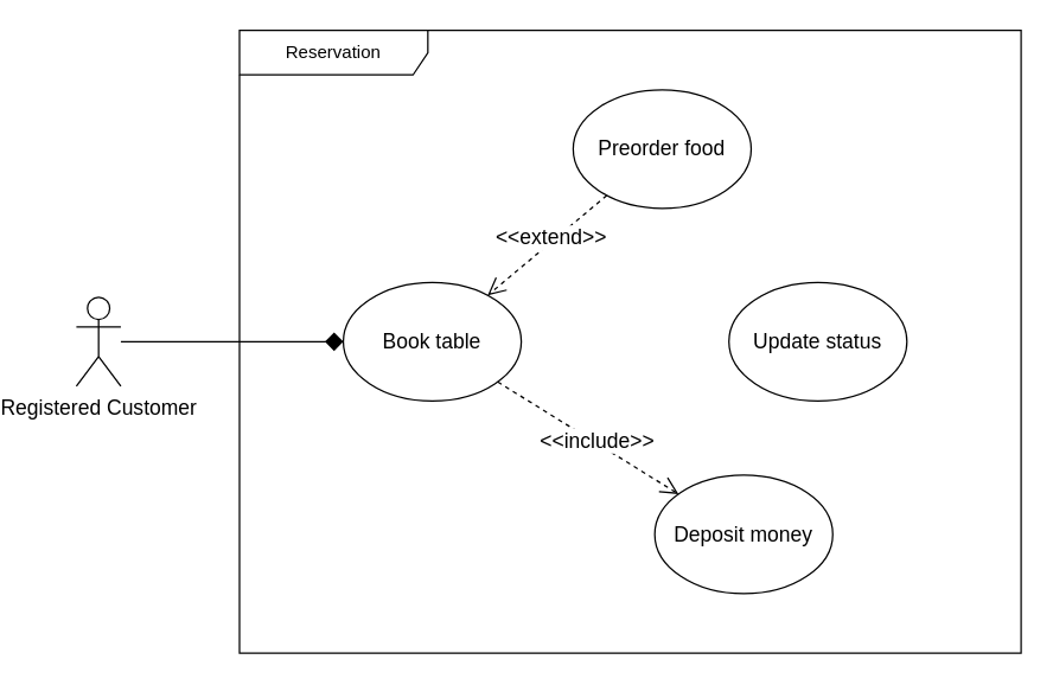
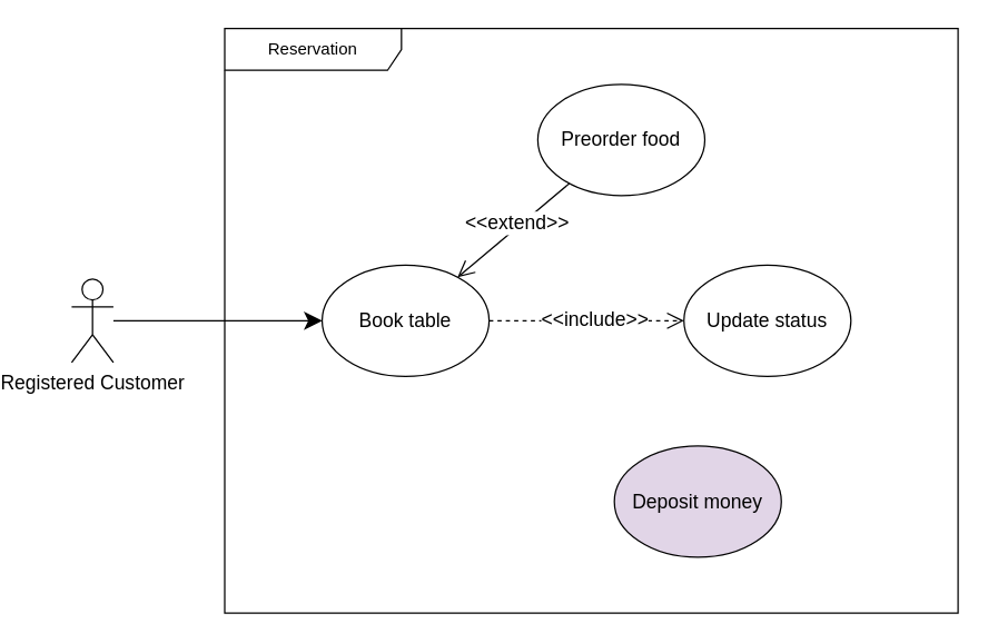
  <mxCell id="0" />
  <mxCell id="1" parent="0" />
  <mxCell id="2" value="Reservation" style="shape=umlFrame;whiteSpace=wrap;html=1;rounded=0;sketch=0;width=127;height=30;" parent="1" vertex="1"><mxGeometry x="130" y="20" width="527" height="420" as="geometry" /></mxCell>
- <mxCell id="3" value="&amp;lt;&amp;lt;extend&amp;gt;&amp;gt;" style="rounded=1;sketch=0;orthogonalLoop=1;jettySize=auto;html=1;fontSize=14;endArrow=open;endFill=0;endSize=10;dashed=1;" parent="1" source="4" target="7" edge="1"><mxGeometry x="-0.097" y="-2" relative="1" as="geometry"><mxPoint as="offset" /><mxPoint x="365" y="210" as="targetPoint" /></mxGeometry></mxCell>
+ <mxCell id="3" value="&amp;lt;&amp;lt;extend&amp;gt;&amp;gt;" style="rounded=1;sketch=0;orthogonalLoop=1;jettySize=auto;html=1;fontSize=14;endArrow=open;endFill=0;endSize=10;dashed=0;" parent="1" source="4" target="7" edge="1"><mxGeometry x="-0.097" y="-2" relative="1" as="geometry"><mxPoint as="offset" /><mxPoint x="365" y="210" as="targetPoint" /></mxGeometry></mxCell>
  <mxCell id="4" value="Preorder food" style="ellipse;whiteSpace=wrap;html=1;fontSize=14;" parent="1" vertex="1"><mxGeometry x="355" y="60" width="120" height="80" as="geometry" /></mxCell>
- <mxCell id="5" style="edgeStyle=entityRelationEdgeStyle;rounded=1;sketch=0;orthogonalLoop=1;jettySize=auto;html=1;fontSize=14;endSize=10;endArrow=diamond;endFill=1;" parent="1" source="6" target="7" edge="1"><mxGeometry relative="1" as="geometry"><mxPoint x="245" y="260" as="targetPoint" /></mxGeometry></mxCell>
+ <mxCell id="5" style="edgeStyle=entityRelationEdgeStyle;rounded=1;sketch=0;orthogonalLoop=1;jettySize=auto;html=1;fontSize=14;endSize=10;endArrow=classic;endFill=1;" parent="1" source="6" target="7" edge="1"><mxGeometry relative="1" as="geometry"><mxPoint x="245" y="260" as="targetPoint" /></mxGeometry></mxCell>
  <mxCell id="6" value="Registered&amp;nbsp;Customer" style="shape=umlActor;verticalLabelPosition=bottom;verticalAlign=top;html=1;rounded=0;sketch=0;fontSize=14;" parent="1" vertex="1"><mxGeometry x="20" y="200" width="30" height="60" as="geometry" /></mxCell>
  <mxCell id="7" value="Book table" style="ellipse;whiteSpace=wrap;html=1;fontSize=14;" parent="1" vertex="1"><mxGeometry x="200" y="190" width="120" height="80" as="geometry" /></mxCell>
- <mxCell id="8" value="&amp;lt;&amp;lt;include&amp;gt;&amp;gt;" style="rounded=1;sketch=0;orthogonalLoop=1;jettySize=auto;html=1;fontSize=14;endArrow=open;endFill=0;endSize=10;dashed=1;" parent="1" source="7" target="9" edge="1"><mxGeometry x="0.085" y="1" relative="1" as="geometry"><mxPoint as="offset" /><mxPoint x="245" y="480" as="targetPoint" /><mxPoint x="240" y="350" as="sourcePoint" /></mxGeometry></mxCell>
- <mxCell id="9" value="Deposit money" style="ellipse;whiteSpace=wrap;html=1;fontSize=14;" parent="1" vertex="1"><mxGeometry x="410" y="320" width="120" height="80" as="geometry" /></mxCell>
+ <mxCell id="8" value="&amp;lt;&amp;lt;include&amp;gt;&amp;gt;" style="rounded=1;sketch=0;orthogonalLoop=1;jettySize=auto;html=1;fontSize=14;endArrow=open;endFill=0;endSize=10;dashed=1;" parent="1" source="7" target="10" edge="1"><mxGeometry x="0.085" y="1" relative="1" as="geometry"><mxPoint as="offset" /><mxPoint x="245" y="480" as="targetPoint" /><mxPoint x="240" y="350" as="sourcePoint" /></mxGeometry></mxCell>
+ <mxCell id="9" value="Deposit money" style="ellipse;whiteSpace=wrap;html=1;fontSize=14;fillColor=#e1d5e7;" parent="1" vertex="1"><mxGeometry x="410" y="320" width="120" height="80" as="geometry" /></mxCell>
  <mxCell id="10" value="Update status" style="ellipse;whiteSpace=wrap;html=1;fontSize=14;" parent="1" vertex="1"><mxGeometry x="460" y="190" width="120" height="80" as="geometry" /></mxCell>
